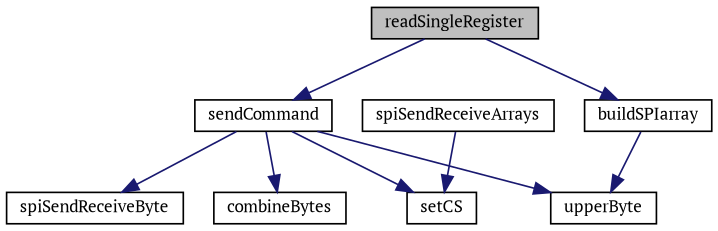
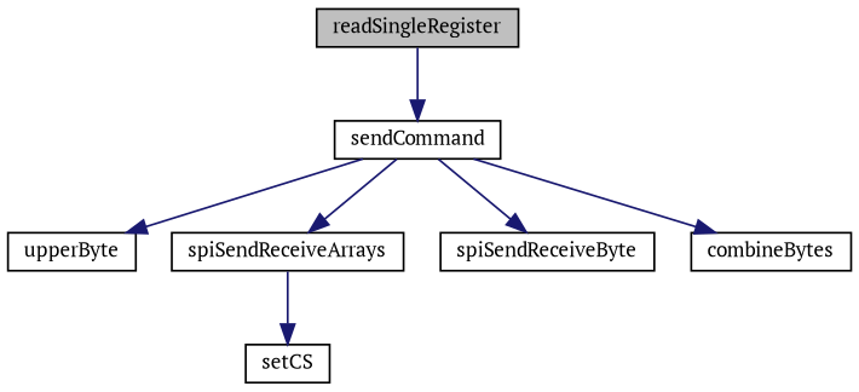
  digraph {
    fontname="PT Serif"
    rankdir=TB
    node [color=black fillcolor=white fontname="PT Serif" fontsize=10 shape=record style=filled]
    edge [color=midnightblue fontname="PT Serif" fontsize=10 labelfontname=Helvetica labelfontsize=10 style=solid]
    n1 [fillcolor=grey75 fontcolor=black height=0.2 label=readSingleRegister width=0.4]
-   n2 [height=0.2 label=buildSPIarray width=0.4]
    n3 [height=0.2 label=sendCommand width=0.4]
    n4 [height=0.2 label=upperByte width=0.4]
    n5 [height=0.2 label=spiSendReceiveArrays width=0.4]
    n6 [height=0.2 label=setCS width=0.4]
    n7 [height=0.2 label=spiSendReceiveByte width=0.4]
    n8 [height=0.2 label=combineBytes width=0.4]
-   n1 -> n2
    n1 -> n3
-   n2 -> n4
    n3 -> n4
-   n3 -> n6
+   n3 -> n5
    n3 -> n7
    n3 -> n8
    n5 -> n6
  }
